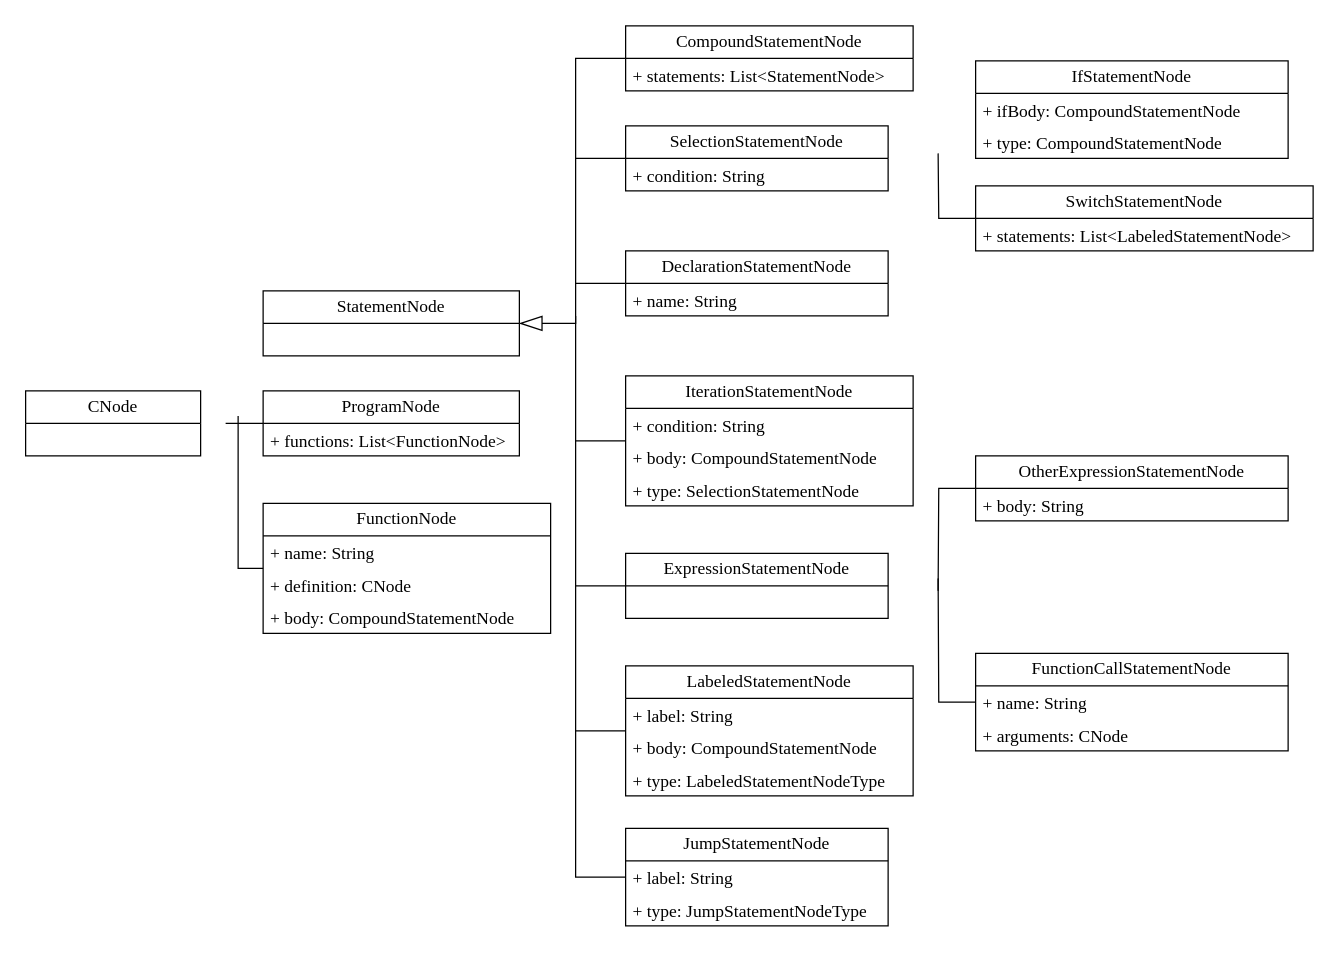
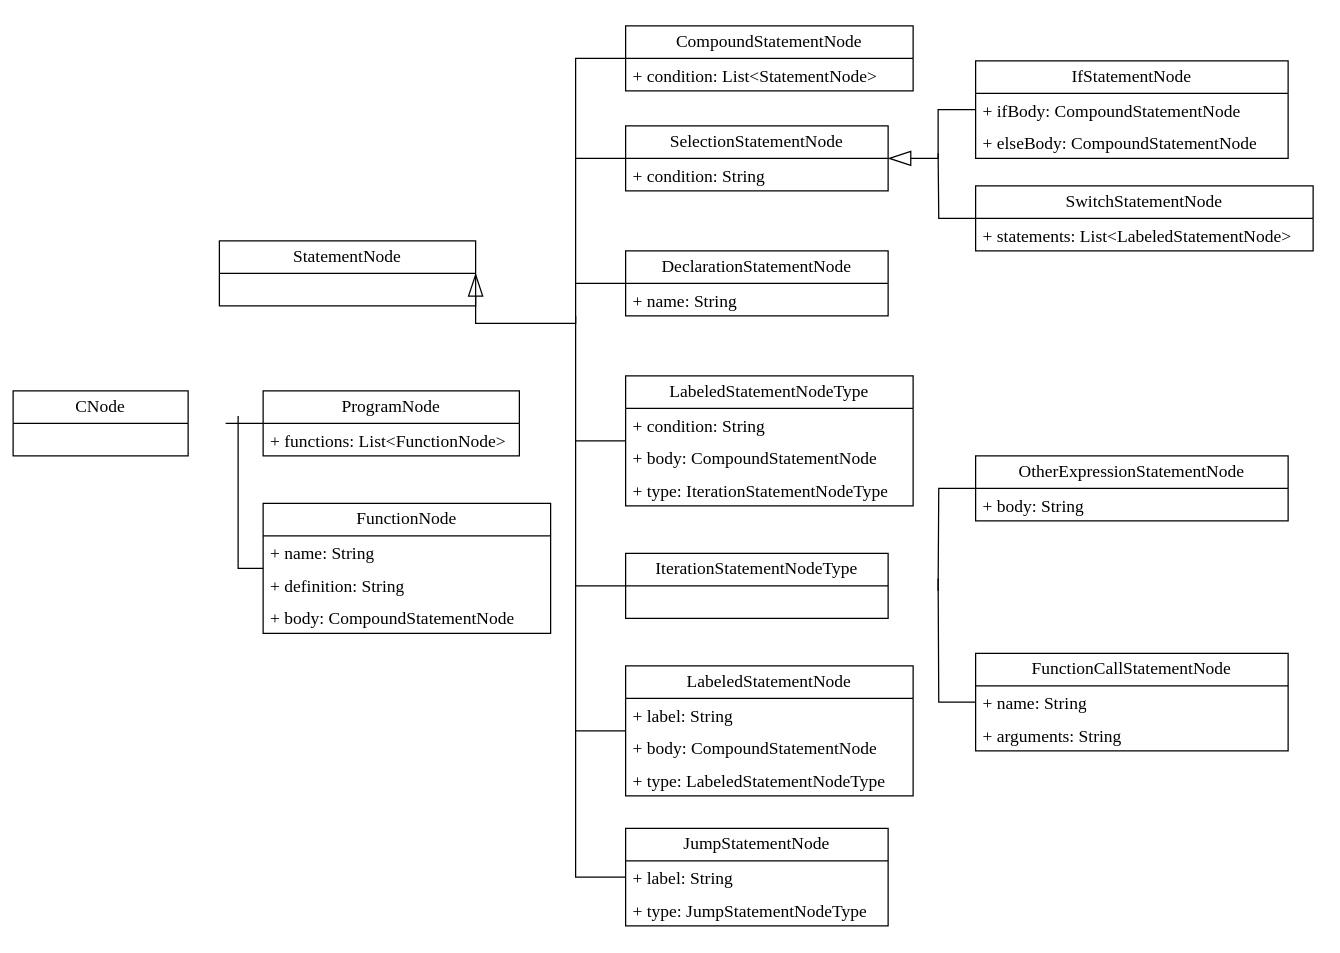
  <mxCell id="0" />
  <mxCell id="1" parent="0" />
- <mxCell id="2" value="CNode" style="swimlane;fontStyle=0;childLayout=stackLayout;horizontal=1;startSize=26;fillColor=none;horizontalStack=0;resizeParent=1;resizeParentMax=0;resizeLast=0;collapsible=1;marginBottom=0;whiteSpace=wrap;html=1;fontFamily=Times New Roman;fontSize=14;" vertex="1" parent="1"><mxGeometry x="20" y="312" width="140" height="52" as="geometry" /></mxCell>
+ <mxCell id="2" value="CNode" style="swimlane;fontStyle=0;childLayout=stackLayout;horizontal=1;startSize=26;fillColor=none;horizontalStack=0;resizeParent=1;resizeParentMax=0;resizeLast=0;collapsible=1;marginBottom=0;whiteSpace=wrap;html=1;fontFamily=Times New Roman;fontSize=14;" vertex="1" parent="1"><mxGeometry x="10" y="312" width="140" height="52" as="geometry" /></mxCell>
  <mxCell id="3" style="edgeStyle=orthogonalEdgeStyle;rounded=0;orthogonalLoop=1;jettySize=auto;html=1;endArrow=none;endFill=0;fontFamily=Times New Roman;fontSize=14;" edge="1" parent="1" source="4"><mxGeometry relative="1" as="geometry"><mxPoint x="460" y="126" as="targetPoint" /></mxGeometry></mxCell>
  <mxCell id="4" value="SelectionStatementNode" style="swimlane;fontStyle=0;childLayout=stackLayout;horizontal=1;startSize=26;fillColor=none;horizontalStack=0;resizeParent=1;resizeParentMax=0;resizeLast=0;collapsible=1;marginBottom=0;whiteSpace=wrap;html=1;fontFamily=Times New Roman;fontSize=14;" vertex="1" parent="1"><mxGeometry x="500" y="100" width="210" height="52" as="geometry" /></mxCell>
  <mxCell id="5" value="+ condition: String&amp;nbsp;" style="text;strokeColor=none;fillColor=none;align=left;verticalAlign=top;spacingLeft=4;spacingRight=4;overflow=hidden;rotatable=0;points=[[0,0.5],[1,0.5]];portConstraint=eastwest;whiteSpace=wrap;html=1;fontFamily=Times New Roman;fontSize=14;" vertex="1" parent="4"><mxGeometry y="26" width="210" height="26" as="geometry" /></mxCell>
  <mxCell id="6" style="edgeStyle=orthogonalEdgeStyle;rounded=0;orthogonalLoop=1;jettySize=auto;html=1;endArrow=none;endFill=0;" edge="1" parent="1" source="7"><mxGeometry relative="1" as="geometry"><mxPoint x="180" y="338" as="targetPoint" /></mxGeometry></mxCell>
  <mxCell id="7" value="ProgramNode" style="swimlane;fontStyle=0;childLayout=stackLayout;horizontal=1;startSize=26;fillColor=none;horizontalStack=0;resizeParent=1;resizeParentMax=0;resizeLast=0;collapsible=1;marginBottom=0;whiteSpace=wrap;html=1;fontFamily=Times New Roman;fontSize=14;" vertex="1" parent="1"><mxGeometry x="210" y="312" width="205" height="52" as="geometry" /></mxCell>
  <mxCell id="8" value="+ functions: List&amp;lt;FunctionNode&amp;gt;" style="text;strokeColor=none;fillColor=none;align=left;verticalAlign=top;spacingLeft=4;spacingRight=4;overflow=hidden;rotatable=0;points=[[0,0.5],[1,0.5]];portConstraint=eastwest;whiteSpace=wrap;html=1;fontFamily=Times New Roman;fontSize=14;" vertex="1" parent="7"><mxGeometry y="26" width="205" height="26" as="geometry" /></mxCell>
  <mxCell id="9" style="edgeStyle=orthogonalEdgeStyle;rounded=0;orthogonalLoop=1;jettySize=auto;html=1;endArrow=none;endFill=0;" edge="1" parent="1" source="10"><mxGeometry relative="1" as="geometry"><mxPoint x="190" y="332" as="targetPoint" /></mxGeometry></mxCell>
  <mxCell id="10" value="FunctionNode" style="swimlane;fontStyle=0;childLayout=stackLayout;horizontal=1;startSize=26;fillColor=none;horizontalStack=0;resizeParent=1;resizeParentMax=0;resizeLast=0;collapsible=1;marginBottom=0;whiteSpace=wrap;html=1;fontFamily=Times New Roman;fontSize=14;" vertex="1" parent="1"><mxGeometry x="210" y="402" width="230" height="104" as="geometry" /></mxCell>
  <mxCell id="11" value="+ name: String" style="text;strokeColor=none;fillColor=none;align=left;verticalAlign=top;spacingLeft=4;spacingRight=4;overflow=hidden;rotatable=0;points=[[0,0.5],[1,0.5]];portConstraint=eastwest;whiteSpace=wrap;html=1;fontFamily=Times New Roman;fontSize=14;" vertex="1" parent="10"><mxGeometry y="26" width="230" height="26" as="geometry" /></mxCell>
- <mxCell id="12" value="+ definition: CNode" style="text;strokeColor=none;fillColor=none;align=left;verticalAlign=top;spacingLeft=4;spacingRight=4;overflow=hidden;rotatable=0;points=[[0,0.5],[1,0.5]];portConstraint=eastwest;whiteSpace=wrap;html=1;fontFamily=Times New Roman;fontSize=14;" vertex="1" parent="10"><mxGeometry y="52" width="230" height="26" as="geometry" /></mxCell>
+ <mxCell id="12" value="+ definition: String" style="text;strokeColor=none;fillColor=none;align=left;verticalAlign=top;spacingLeft=4;spacingRight=4;overflow=hidden;rotatable=0;points=[[0,0.5],[1,0.5]];portConstraint=eastwest;whiteSpace=wrap;html=1;fontFamily=Times New Roman;fontSize=14;" vertex="1" parent="10"><mxGeometry y="52" width="230" height="26" as="geometry" /></mxCell>
  <mxCell id="13" value="+ body: CompoundStatementNode" style="text;strokeColor=none;fillColor=none;align=left;verticalAlign=top;spacingLeft=4;spacingRight=4;overflow=hidden;rotatable=0;points=[[0,0.5],[1,0.5]];portConstraint=eastwest;whiteSpace=wrap;html=1;fontFamily=Times New Roman;fontSize=14;" vertex="1" parent="10"><mxGeometry y="78" width="230" height="26" as="geometry" /></mxCell>
- <mxCell id="14" value="StatementNode" style="swimlane;fontStyle=0;childLayout=stackLayout;horizontal=1;startSize=26;fillColor=none;horizontalStack=0;resizeParent=1;resizeParentMax=0;resizeLast=0;collapsible=1;marginBottom=0;whiteSpace=wrap;html=1;fontFamily=Times New Roman;fontSize=14;" vertex="1" parent="1"><mxGeometry x="210" y="232" width="205" height="52" as="geometry" /></mxCell>
+ <mxCell id="14" value="StatementNode" style="swimlane;fontStyle=0;childLayout=stackLayout;horizontal=1;startSize=26;fillColor=none;horizontalStack=0;resizeParent=1;resizeParentMax=0;resizeLast=0;collapsible=1;marginBottom=0;whiteSpace=wrap;html=1;fontFamily=Times New Roman;fontSize=14;" vertex="1" parent="1"><mxGeometry x="175" y="192" width="205" height="52" as="geometry" /></mxCell>
  <mxCell id="15" style="edgeStyle=orthogonalEdgeStyle;rounded=0;orthogonalLoop=1;jettySize=auto;html=1;endArrow=none;endFill=0;fontFamily=Times New Roman;fontSize=14;" edge="1" parent="1" source="16"><mxGeometry relative="1" as="geometry"><mxPoint x="460" y="226" as="targetPoint" /></mxGeometry></mxCell>
  <mxCell id="16" value="DeclarationStatementNode" style="swimlane;fontStyle=0;childLayout=stackLayout;horizontal=1;startSize=26;fillColor=none;horizontalStack=0;resizeParent=1;resizeParentMax=0;resizeLast=0;collapsible=1;marginBottom=0;whiteSpace=wrap;html=1;fontFamily=Times New Roman;fontSize=14;" vertex="1" parent="1"><mxGeometry x="500" y="200" width="210" height="52" as="geometry" /></mxCell>
  <mxCell id="17" value="+ name: String&amp;nbsp;" style="text;strokeColor=none;fillColor=none;align=left;verticalAlign=top;spacingLeft=4;spacingRight=4;overflow=hidden;rotatable=0;points=[[0,0.5],[1,0.5]];portConstraint=eastwest;whiteSpace=wrap;html=1;fontFamily=Times New Roman;fontSize=14;" vertex="1" parent="16"><mxGeometry y="26" width="210" height="26" as="geometry" /></mxCell>
  <mxCell id="18" style="edgeStyle=orthogonalEdgeStyle;rounded=0;orthogonalLoop=1;jettySize=auto;html=1;endArrow=none;endFill=0;fontFamily=Times New Roman;fontSize=14;" edge="1" parent="1" source="19"><mxGeometry relative="1" as="geometry"><mxPoint x="460" y="352" as="targetPoint" /></mxGeometry></mxCell>
- <mxCell id="19" value="IterationStatementNode" style="swimlane;fontStyle=0;childLayout=stackLayout;horizontal=1;startSize=26;fillColor=none;horizontalStack=0;resizeParent=1;resizeParentMax=0;resizeLast=0;collapsible=1;marginBottom=0;whiteSpace=wrap;html=1;fontFamily=Times New Roman;fontSize=14;" vertex="1" parent="1"><mxGeometry x="500" y="300" width="230" height="104" as="geometry" /></mxCell>
+ <mxCell id="19" value="LabeledStatementNodeType" style="swimlane;fontStyle=0;childLayout=stackLayout;horizontal=1;startSize=26;fillColor=none;horizontalStack=0;resizeParent=1;resizeParentMax=0;resizeLast=0;collapsible=1;marginBottom=0;whiteSpace=wrap;html=1;fontFamily=Times New Roman;fontSize=14;" vertex="1" parent="1"><mxGeometry x="500" y="300" width="230" height="104" as="geometry" /></mxCell>
  <mxCell id="20" value="+ condition: String" style="text;strokeColor=none;fillColor=none;align=left;verticalAlign=top;spacingLeft=4;spacingRight=4;overflow=hidden;rotatable=0;points=[[0,0.5],[1,0.5]];portConstraint=eastwest;whiteSpace=wrap;html=1;fontFamily=Times New Roman;fontSize=14;" vertex="1" parent="19"><mxGeometry y="26" width="230" height="26" as="geometry" /></mxCell>
  <mxCell id="21" value="+ body: CompoundStatementNode" style="text;strokeColor=none;fillColor=none;align=left;verticalAlign=top;spacingLeft=4;spacingRight=4;overflow=hidden;rotatable=0;points=[[0,0.5],[1,0.5]];portConstraint=eastwest;whiteSpace=wrap;html=1;fontFamily=Times New Roman;fontSize=14;" vertex="1" parent="19"><mxGeometry y="52" width="230" height="26" as="geometry" /></mxCell>
- <mxCell id="22" value="+ type: SelectionStatementNode" style="text;strokeColor=none;fillColor=none;align=left;verticalAlign=top;spacingLeft=4;spacingRight=4;overflow=hidden;rotatable=0;points=[[0,0.5],[1,0.5]];portConstraint=eastwest;whiteSpace=wrap;html=1;fontFamily=Times New Roman;fontSize=14;" vertex="1" parent="19"><mxGeometry y="78" width="230" height="26" as="geometry" /></mxCell>
+ <mxCell id="22" value="+ type: IterationStatementNodeType" style="text;strokeColor=none;fillColor=none;align=left;verticalAlign=top;spacingLeft=4;spacingRight=4;overflow=hidden;rotatable=0;points=[[0,0.5],[1,0.5]];portConstraint=eastwest;whiteSpace=wrap;html=1;fontFamily=Times New Roman;fontSize=14;" vertex="1" parent="19"><mxGeometry y="78" width="230" height="26" as="geometry" /></mxCell>
  <mxCell id="23" style="edgeStyle=orthogonalEdgeStyle;rounded=0;orthogonalLoop=1;jettySize=auto;html=1;endArrow=none;endFill=0;fontFamily=Times New Roman;fontSize=14;" edge="1" parent="1" source="24"><mxGeometry relative="1" as="geometry"><mxPoint x="460" y="584" as="targetPoint" /></mxGeometry></mxCell>
  <mxCell id="24" value="LabeledStatementNode" style="swimlane;fontStyle=0;childLayout=stackLayout;horizontal=1;startSize=26;fillColor=none;horizontalStack=0;resizeParent=1;resizeParentMax=0;resizeLast=0;collapsible=1;marginBottom=0;whiteSpace=wrap;html=1;fontFamily=Times New Roman;fontSize=14;" vertex="1" parent="1"><mxGeometry x="500" y="532" width="230" height="104" as="geometry" /></mxCell>
  <mxCell id="25" value="+ label: String" style="text;strokeColor=none;fillColor=none;align=left;verticalAlign=top;spacingLeft=4;spacingRight=4;overflow=hidden;rotatable=0;points=[[0,0.5],[1,0.5]];portConstraint=eastwest;whiteSpace=wrap;html=1;fontFamily=Times New Roman;fontSize=14;" vertex="1" parent="24"><mxGeometry y="26" width="230" height="26" as="geometry" /></mxCell>
  <mxCell id="26" value="+ body: CompoundStatementNode" style="text;strokeColor=none;fillColor=none;align=left;verticalAlign=top;spacingLeft=4;spacingRight=4;overflow=hidden;rotatable=0;points=[[0,0.5],[1,0.5]];portConstraint=eastwest;whiteSpace=wrap;html=1;fontFamily=Times New Roman;fontSize=14;" vertex="1" parent="24"><mxGeometry y="52" width="230" height="26" as="geometry" /></mxCell>
  <mxCell id="27" value="+ type: LabeledStatementNodeType" style="text;strokeColor=none;fillColor=none;align=left;verticalAlign=top;spacingLeft=4;spacingRight=4;overflow=hidden;rotatable=0;points=[[0,0.5],[1,0.5]];portConstraint=eastwest;whiteSpace=wrap;html=1;fontFamily=Times New Roman;fontSize=14;" vertex="1" parent="24"><mxGeometry y="78" width="230" height="26" as="geometry" /></mxCell>
  <mxCell id="28" style="edgeStyle=orthogonalEdgeStyle;rounded=0;orthogonalLoop=1;jettySize=auto;html=1;endArrow=none;endFill=0;fontFamily=Times New Roman;fontSize=14;" edge="1" parent="1" source="29"><mxGeometry relative="1" as="geometry"><mxPoint x="460" y="252" as="targetPoint" /><Array as="points"><mxPoint x="460" y="701" /><mxPoint x="460" y="252" /></Array></mxGeometry></mxCell>
  <mxCell id="29" value="JumpStatementNode" style="swimlane;fontStyle=0;childLayout=stackLayout;horizontal=1;startSize=26;fillColor=none;horizontalStack=0;resizeParent=1;resizeParentMax=0;resizeLast=0;collapsible=1;marginBottom=0;whiteSpace=wrap;html=1;fontFamily=Times New Roman;fontSize=14;" vertex="1" parent="1"><mxGeometry x="500" y="662" width="210" height="78" as="geometry" /></mxCell>
  <mxCell id="30" value="+ label: String&amp;nbsp;" style="text;strokeColor=none;fillColor=none;align=left;verticalAlign=top;spacingLeft=4;spacingRight=4;overflow=hidden;rotatable=0;points=[[0,0.5],[1,0.5]];portConstraint=eastwest;whiteSpace=wrap;html=1;fontFamily=Times New Roman;fontSize=14;" vertex="1" parent="29"><mxGeometry y="26" width="210" height="26" as="geometry" /></mxCell>
  <mxCell id="31" value="+ type: JumpStatementNodeType" style="text;strokeColor=none;fillColor=none;align=left;verticalAlign=top;spacingLeft=4;spacingRight=4;overflow=hidden;rotatable=0;points=[[0,0.5],[1,0.5]];portConstraint=eastwest;whiteSpace=wrap;html=1;fontFamily=Times New Roman;fontSize=14;" vertex="1" parent="29"><mxGeometry y="52" width="210" height="26" as="geometry" /></mxCell>
  <mxCell id="32" style="edgeStyle=orthogonalEdgeStyle;rounded=0;orthogonalLoop=1;jettySize=auto;html=1;endArrow=none;endFill=0;fontFamily=Times New Roman;fontSize=14;" edge="1" parent="1" source="33"><mxGeometry relative="1" as="geometry"><mxPoint x="460" y="468" as="targetPoint" /></mxGeometry></mxCell>
- <mxCell id="33" value="ExpressionStatementNode" style="swimlane;fontStyle=0;childLayout=stackLayout;horizontal=1;startSize=26;fillColor=none;horizontalStack=0;resizeParent=1;resizeParentMax=0;resizeLast=0;collapsible=1;marginBottom=0;whiteSpace=wrap;html=1;fontFamily=Times New Roman;fontSize=14;" vertex="1" parent="1"><mxGeometry x="500" y="442" width="210" height="52" as="geometry" /></mxCell>
+ <mxCell id="33" value="IterationStatementNodeType" style="swimlane;fontStyle=0;childLayout=stackLayout;horizontal=1;startSize=26;fillColor=none;horizontalStack=0;resizeParent=1;resizeParentMax=0;resizeLast=0;collapsible=1;marginBottom=0;whiteSpace=wrap;html=1;fontFamily=Times New Roman;fontSize=14;" vertex="1" parent="1"><mxGeometry x="500" y="442" width="210" height="52" as="geometry" /></mxCell>
  <mxCell id="34" style="edgeStyle=orthogonalEdgeStyle;rounded=0;orthogonalLoop=1;jettySize=auto;html=1;entryX=1;entryY=0.5;entryDx=0;entryDy=0;endArrow=blockThin;endFill=0;endSize=16;fontFamily=Times New Roman;fontSize=14;" edge="1" parent="1" source="35" target="14"><mxGeometry relative="1" as="geometry"><Array as="points"><mxPoint x="460" y="46" /><mxPoint x="460" y="258" /></Array></mxGeometry></mxCell>
  <mxCell id="35" value="CompoundStatementNode" style="swimlane;fontStyle=0;childLayout=stackLayout;horizontal=1;startSize=26;fillColor=none;horizontalStack=0;resizeParent=1;resizeParentMax=0;resizeLast=0;collapsible=1;marginBottom=0;whiteSpace=wrap;html=1;fontFamily=Times New Roman;fontSize=14;" vertex="1" parent="1"><mxGeometry x="500" y="20" width="230" height="52" as="geometry" /></mxCell>
- <mxCell id="36" value="+ statements: List&amp;lt;StatementNode&amp;gt;" style="text;strokeColor=none;fillColor=none;align=left;verticalAlign=top;spacingLeft=4;spacingRight=4;overflow=hidden;rotatable=0;points=[[0,0.5],[1,0.5]];portConstraint=eastwest;whiteSpace=wrap;html=1;fontFamily=Times New Roman;fontSize=14;" vertex="1" parent="35"><mxGeometry y="26" width="230" height="26" as="geometry" /></mxCell>
+ <mxCell id="36" value="+ condition: List&amp;lt;StatementNode&amp;gt;" style="text;strokeColor=none;fillColor=none;align=left;verticalAlign=top;spacingLeft=4;spacingRight=4;overflow=hidden;rotatable=0;points=[[0,0.5],[1,0.5]];portConstraint=eastwest;whiteSpace=wrap;html=1;fontFamily=Times New Roman;fontSize=14;" vertex="1" parent="35"><mxGeometry y="26" width="230" height="26" as="geometry" /></mxCell>
  <mxCell id="37" value="IfStatementNode" style="swimlane;fontStyle=0;childLayout=stackLayout;horizontal=1;startSize=26;fillColor=none;horizontalStack=0;resizeParent=1;resizeParentMax=0;resizeLast=0;collapsible=1;marginBottom=0;whiteSpace=wrap;html=1;fontFamily=Times New Roman;fontSize=14;" vertex="1" parent="1"><mxGeometry x="780" y="48" width="250" height="78" as="geometry" /></mxCell>
  <mxCell id="38" value="+ ifBody: CompoundStatementNode" style="text;strokeColor=none;fillColor=none;align=left;verticalAlign=top;spacingLeft=4;spacingRight=4;overflow=hidden;rotatable=0;points=[[0,0.5],[1,0.5]];portConstraint=eastwest;whiteSpace=wrap;html=1;fontFamily=Times New Roman;fontSize=14;" vertex="1" parent="37"><mxGeometry y="26" width="250" height="26" as="geometry" /></mxCell>
- <mxCell id="39" value="+ type: CompoundStatementNode" style="text;strokeColor=none;fillColor=none;align=left;verticalAlign=top;spacingLeft=4;spacingRight=4;overflow=hidden;rotatable=0;points=[[0,0.5],[1,0.5]];portConstraint=eastwest;whiteSpace=wrap;html=1;fontFamily=Times New Roman;fontSize=14;" vertex="1" parent="37"><mxGeometry y="52" width="250" height="26" as="geometry" /></mxCell>
+ <mxCell id="39" value="+ elseBody: CompoundStatementNode" style="text;strokeColor=none;fillColor=none;align=left;verticalAlign=top;spacingLeft=4;spacingRight=4;overflow=hidden;rotatable=0;points=[[0,0.5],[1,0.5]];portConstraint=eastwest;whiteSpace=wrap;html=1;fontFamily=Times New Roman;fontSize=14;" vertex="1" parent="37"><mxGeometry y="52" width="250" height="26" as="geometry" /></mxCell>
  <mxCell id="40" style="edgeStyle=orthogonalEdgeStyle;rounded=0;orthogonalLoop=1;jettySize=auto;html=1;exitX=0;exitY=0.5;exitDx=0;exitDy=0;endArrow=none;endFill=0;fontFamily=Times New Roman;fontSize=14;" edge="1" parent="1" source="41"><mxGeometry relative="1" as="geometry"><mxPoint x="750" y="122" as="targetPoint" /></mxGeometry></mxCell>
  <mxCell id="41" value="SwitchStatementNode" style="swimlane;fontStyle=0;childLayout=stackLayout;horizontal=1;startSize=26;fillColor=none;horizontalStack=0;resizeParent=1;resizeParentMax=0;resizeLast=0;collapsible=1;marginBottom=0;whiteSpace=wrap;html=1;fontFamily=Times New Roman;fontSize=14;" vertex="1" parent="1"><mxGeometry x="780" y="148" width="270" height="52" as="geometry" /></mxCell>
  <mxCell id="42" value="+ statements: List&amp;lt;LabeledStatementNode&amp;gt;" style="text;strokeColor=none;fillColor=none;align=left;verticalAlign=top;spacingLeft=4;spacingRight=4;overflow=hidden;rotatable=0;points=[[0,0.5],[1,0.5]];portConstraint=eastwest;whiteSpace=wrap;html=1;fontFamily=Times New Roman;fontSize=14;" vertex="1" parent="41"><mxGeometry y="26" width="270" height="26" as="geometry" /></mxCell>
  <mxCell id="43" value="FunctionCallStatementNode" style="swimlane;fontStyle=0;childLayout=stackLayout;horizontal=1;startSize=26;fillColor=none;horizontalStack=0;resizeParent=1;resizeParentMax=0;resizeLast=0;collapsible=1;marginBottom=0;whiteSpace=wrap;html=1;fontFamily=Times New Roman;fontSize=14;" vertex="1" parent="1"><mxGeometry x="780" y="522" width="250" height="78" as="geometry" /></mxCell>
  <mxCell id="44" style="edgeStyle=orthogonalEdgeStyle;rounded=0;orthogonalLoop=1;jettySize=auto;html=1;endArrow=none;endFill=0;fontFamily=Times New Roman;fontSize=14;" edge="1" parent="43" source="45"><mxGeometry relative="1" as="geometry"><mxPoint x="-30" y="-60" as="targetPoint" /></mxGeometry></mxCell>
  <mxCell id="45" value="+ name: String" style="text;strokeColor=none;fillColor=none;align=left;verticalAlign=top;spacingLeft=4;spacingRight=4;overflow=hidden;rotatable=0;points=[[0,0.5],[1,0.5]];portConstraint=eastwest;whiteSpace=wrap;html=1;fontFamily=Times New Roman;fontSize=14;" vertex="1" parent="43"><mxGeometry y="26" width="250" height="26" as="geometry" /></mxCell>
- <mxCell id="46" value="+ arguments: CNode" style="text;strokeColor=none;fillColor=none;align=left;verticalAlign=top;spacingLeft=4;spacingRight=4;overflow=hidden;rotatable=0;points=[[0,0.5],[1,0.5]];portConstraint=eastwest;whiteSpace=wrap;html=1;fontFamily=Times New Roman;fontSize=14;" vertex="1" parent="43"><mxGeometry y="52" width="250" height="26" as="geometry" /></mxCell>
+ <mxCell id="46" value="+ arguments: String" style="text;strokeColor=none;fillColor=none;align=left;verticalAlign=top;spacingLeft=4;spacingRight=4;overflow=hidden;rotatable=0;points=[[0,0.5],[1,0.5]];portConstraint=eastwest;whiteSpace=wrap;html=1;fontFamily=Times New Roman;fontSize=14;" vertex="1" parent="43"><mxGeometry y="52" width="250" height="26" as="geometry" /></mxCell>
  <mxCell id="47" style="edgeStyle=orthogonalEdgeStyle;rounded=0;orthogonalLoop=1;jettySize=auto;html=1;endArrow=none;endFill=0;fontFamily=Times New Roman;fontSize=14;" edge="1" parent="1" source="48"><mxGeometry relative="1" as="geometry"><mxPoint x="750" y="472" as="targetPoint" /></mxGeometry></mxCell>
  <mxCell id="48" value="OtherExpressionStatementNode" style="swimlane;fontStyle=0;childLayout=stackLayout;horizontal=1;startSize=26;fillColor=none;horizontalStack=0;resizeParent=1;resizeParentMax=0;resizeLast=0;collapsible=1;marginBottom=0;whiteSpace=wrap;html=1;fontFamily=Times New Roman;fontSize=14;" vertex="1" parent="1"><mxGeometry x="780" y="364" width="250" height="52" as="geometry" /></mxCell>
  <mxCell id="49" value="+ body: String" style="text;strokeColor=none;fillColor=none;align=left;verticalAlign=top;spacingLeft=4;spacingRight=4;overflow=hidden;rotatable=0;points=[[0,0.5],[1,0.5]];portConstraint=eastwest;whiteSpace=wrap;html=1;fontFamily=Times New Roman;fontSize=14;" vertex="1" parent="48"><mxGeometry y="26" width="250" height="26" as="geometry" /></mxCell>
+ <mxCell id="50" style="edgeStyle=orthogonalEdgeStyle;rounded=0;orthogonalLoop=1;jettySize=auto;html=1;endArrow=blockThin;endFill=0;endSize=16;fontFamily=Times New Roman;fontSize=14;" edge="1" parent="1" source="38" target="4"><mxGeometry relative="1" as="geometry" /></mxCell>
